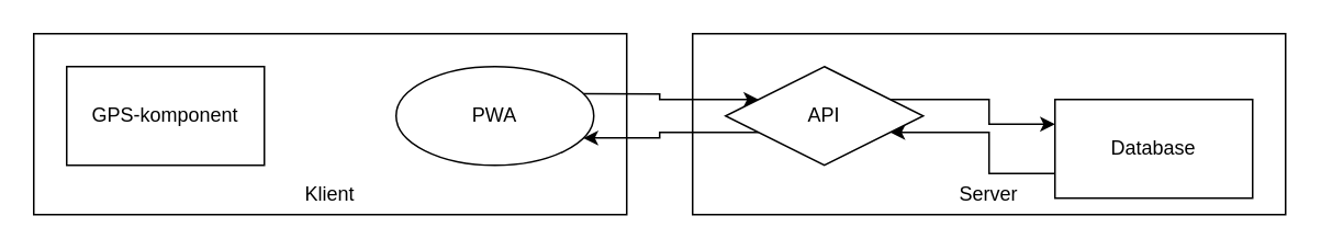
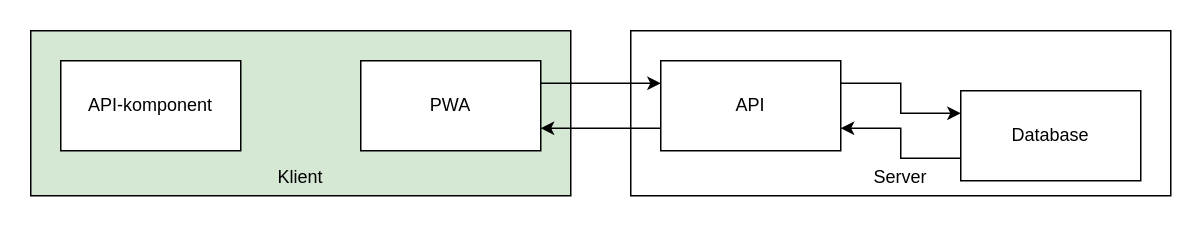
  <mxCell id="0" />
  <mxCell id="1" parent="0" />
  <mxCell id="2" value="&lt;div&gt;&lt;br&gt;&lt;/div&gt;&lt;div&gt;&lt;br&gt;&lt;/div&gt;&lt;div&gt;&lt;br&gt;&lt;/div&gt;&lt;div&gt;&lt;br&gt;&lt;/div&gt;&lt;div&gt;&lt;br&gt;&lt;/div&gt;&lt;div&gt;&lt;br&gt;&lt;/div&gt;&lt;div&gt;Server&lt;br&gt;&lt;/div&gt;" style="rounded=0;whiteSpace=wrap;html=1;" vertex="1" parent="1"><mxGeometry x="420" y="20" width="360" height="110" as="geometry" /></mxCell>
- <mxCell id="3" value="&lt;div&gt;&lt;br&gt;&lt;/div&gt;&lt;div&gt;&lt;br&gt;&lt;/div&gt;&lt;div&gt;&lt;br&gt;&lt;/div&gt;&lt;div&gt;&lt;br&gt;&lt;/div&gt;&lt;div&gt;&lt;br&gt;&lt;/div&gt;&lt;div&gt;&lt;br&gt;&lt;/div&gt;&lt;div&gt;Klient&lt;/div&gt;" style="rounded=0;whiteSpace=wrap;html=1;" vertex="1" parent="1"><mxGeometry x="20" y="20" width="360" height="110" as="geometry" /></mxCell>
+ <mxCell id="3" value="&lt;div&gt;&lt;br&gt;&lt;/div&gt;&lt;div&gt;&lt;br&gt;&lt;/div&gt;&lt;div&gt;&lt;br&gt;&lt;/div&gt;&lt;div&gt;&lt;br&gt;&lt;/div&gt;&lt;div&gt;&lt;br&gt;&lt;/div&gt;&lt;div&gt;&lt;br&gt;&lt;/div&gt;&lt;div&gt;Klient&lt;/div&gt;" style="rounded=0;whiteSpace=wrap;html=1;fillColor=#d5e8d4;" vertex="1" parent="1"><mxGeometry x="20" y="20" width="360" height="110" as="geometry" /></mxCell>
  <mxCell id="4" style="edgeStyle=orthogonalEdgeStyle;rounded=0;orthogonalLoop=1;jettySize=auto;html=1;exitX=1;exitY=0.25;exitDx=0;exitDy=0;entryX=0;entryY=0.25;entryDx=0;entryDy=0;" parent="1" source="5" target="8" edge="1"><mxGeometry relative="1" as="geometry" /></mxCell>
- <mxCell id="5" value="PWA" style="ellipse;whiteSpace=wrap;html=1;" parent="1" vertex="1"><mxGeometry x="240" y="40" width="120" height="60" as="geometry" /></mxCell>
+ <mxCell id="5" value="PWA" style="rounded=0;whiteSpace=wrap;html=1;" parent="1" vertex="1"><mxGeometry x="240" y="40" width="120" height="60" as="geometry" /></mxCell>
  <mxCell id="6" style="edgeStyle=orthogonalEdgeStyle;rounded=0;orthogonalLoop=1;jettySize=auto;html=1;exitX=0;exitY=0.75;exitDx=0;exitDy=0;entryX=1;entryY=0.75;entryDx=0;entryDy=0;" parent="1" source="8" target="5" edge="1"><mxGeometry relative="1" as="geometry" /></mxCell>
  <mxCell id="7" style="edgeStyle=orthogonalEdgeStyle;rounded=0;orthogonalLoop=1;jettySize=auto;html=1;exitX=1;exitY=0.25;exitDx=0;exitDy=0;entryX=0;entryY=0.25;entryDx=0;entryDy=0;" parent="1" source="8" target="10" edge="1"><mxGeometry relative="1" as="geometry" /></mxCell>
- <mxCell id="8" value="API" style="rhombus;whiteSpace=wrap;html=1;" parent="1" vertex="1"><mxGeometry x="440" y="40" width="120" height="60" as="geometry" /></mxCell>
+ <mxCell id="8" value="API" style="rounded=0;whiteSpace=wrap;html=1;" parent="1" vertex="1"><mxGeometry x="440" y="40" width="120" height="60" as="geometry" /></mxCell>
  <mxCell id="9" style="edgeStyle=orthogonalEdgeStyle;rounded=0;orthogonalLoop=1;jettySize=auto;html=1;exitX=0;exitY=0.75;exitDx=0;exitDy=0;entryX=1;entryY=0.75;entryDx=0;entryDy=0;" parent="1" source="10" target="8" edge="1"><mxGeometry relative="1" as="geometry" /></mxCell>
  <mxCell id="10" value="Database" style="rounded=0;whiteSpace=wrap;html=1;" parent="1" vertex="1"><mxGeometry x="640" y="60" width="120" height="60" as="geometry" /></mxCell>
- <mxCell id="11" value="GPS-komponent" style="rounded=0;whiteSpace=wrap;html=1;" vertex="1" parent="1"><mxGeometry x="40" y="40" width="120" height="60" as="geometry" /></mxCell>
+ <mxCell id="11" value="API-komponent" style="rounded=0;whiteSpace=wrap;html=1;" vertex="1" parent="1"><mxGeometry x="40" y="40" width="120" height="60" as="geometry" /></mxCell>
